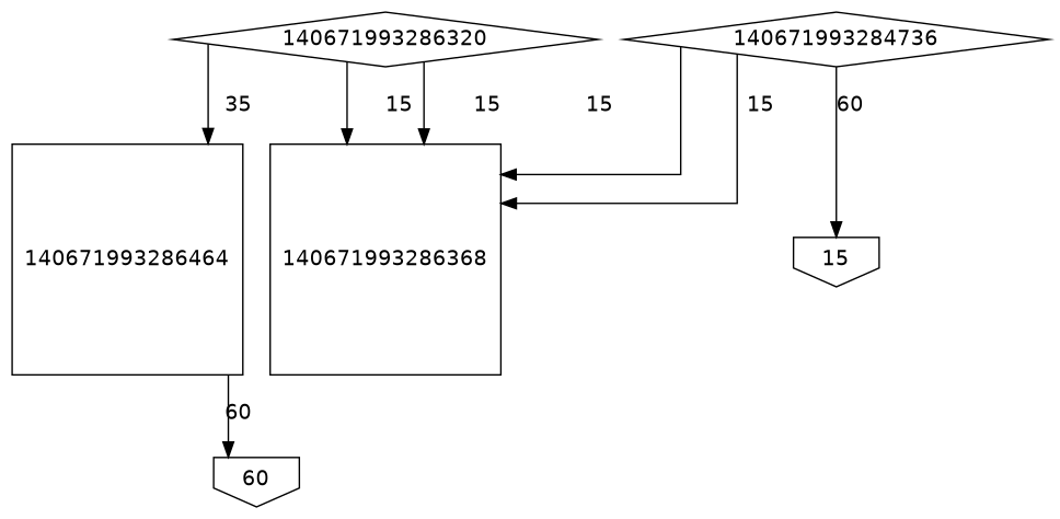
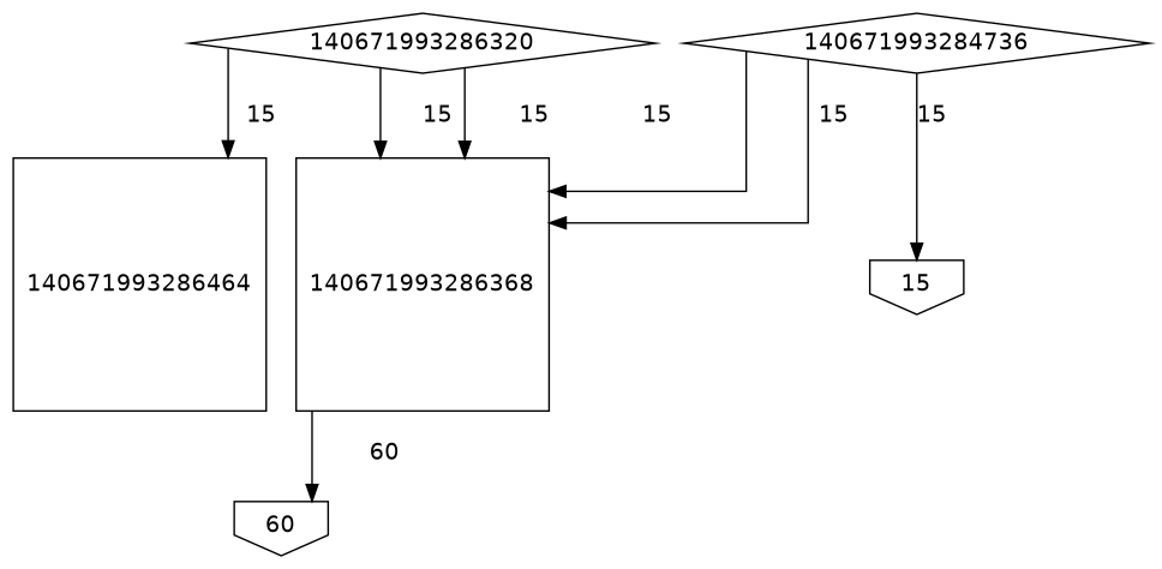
  digraph {
    fontname="DejaVu Sans"
    splines=ortho
    node [fontname="DejaVu Sans" shape=square]
    edge [constraint=False fontname="DejaVu Sans"]
    140671993286464
    140671993286320 [shape=diamond]
    140671993286368
    140671993284736 [shape=diamond]
    n5 [label=15 shape=invhouse]
    n6 [label=60 shape=invhouse]
-   140671993286320 -> 140671993286464 [label=35]
+   140671993286320 -> 140671993286464 [label=15]
    140671993286320 -> 140671993286368 [constraint=True label=15]
    140671993286320 -> 140671993286368 [label=15]
-   140671993286464 -> n6 [constraint=True label=60]
+   140671993286368 -> n6 [constraint=True label=60]
    140671993284736 -> 140671993286368 [label=15]
    140671993284736 -> 140671993286368 [label=15]
-   140671993284736 -> n5 [constraint=True label=60]
+   140671993284736 -> n5 [constraint=True label=15]
  }
